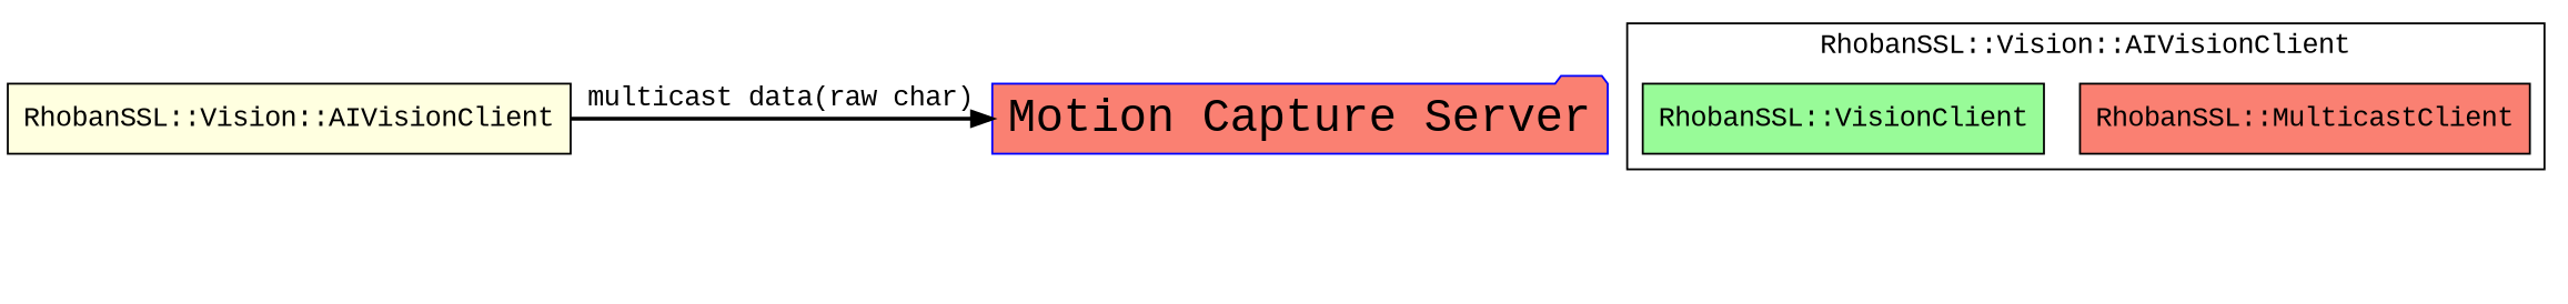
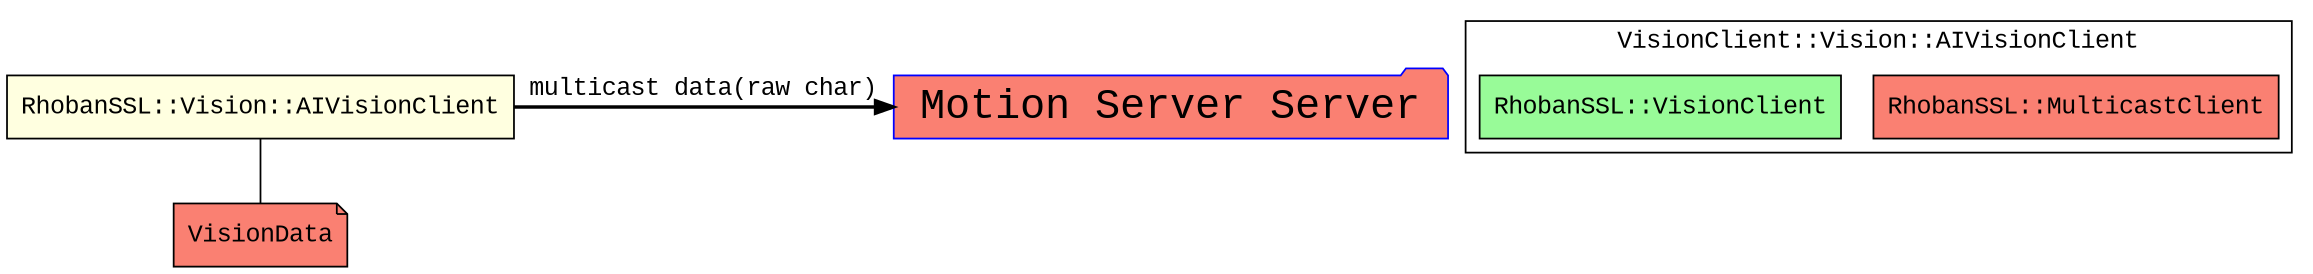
  digraph {
    fontname="Liberation Mono"
    node [fillcolor=salmon fontname="Liberation Mono" shape=box style=filled]
    edge [fontname="Liberation Mono"]
-   n1 [color=blue fontsize=24 label="Motion Capture Server" shape=folder]
+   n1 [color=blue fontsize=24 label="Motion Server Server" shape=folder]
    n2 [fillcolor=lightyellow label="RhobanSSL::Vision::AIVisionClient"]
    n3 [label="RhobanSSL::MulticastClient"]
    n4 [fillcolor=palegreen label="RhobanSSL::VisionClient"]
+   n5 [label=VisionData shape=note]
    subgraph sub_1 {
      rank=same
      n1
      n2
    }
    subgraph cluster_2 {
-     label="RhobanSSL::Vision::AIVisionClient"
+     label="VisionClient::Vision::AIVisionClient"
      n3
      n4
    }
    n2 -> n1 [label="multicast data(raw char)" style=bold]
+   n2 -> n5 [dir=none style=solid]
  }
